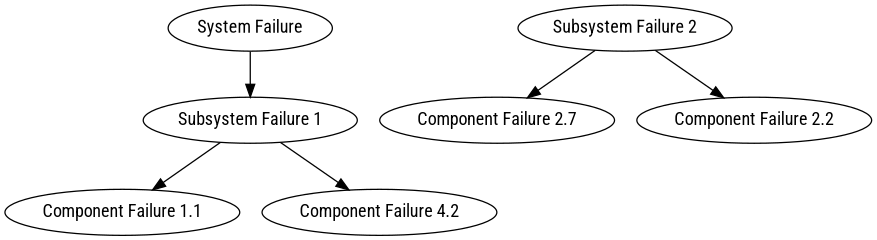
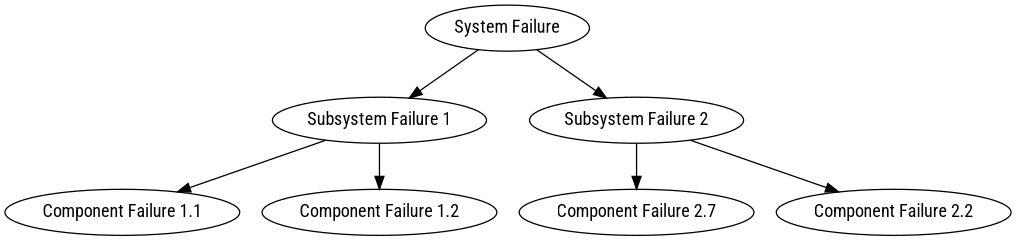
  digraph {
    fontname="Roboto Condensed"
    node [fontname="Roboto Condensed"]
    edge [fontname="Roboto Condensed"]
    n1 [label="System Failure"]
    n2 [label="Subsystem Failure 1"]
    n3 [label="Subsystem Failure 2"]
    n4 [label="Component Failure 1.1"]
-   n5 [label="Component Failure 4.2"]
+   n5 [label="Component Failure 1.2"]
    n6 [label="Component Failure 2.7"]
    n7 [label="Component Failure 2.2"]
    n1 -> n2
+   n1 -> n3
    n2 -> n4
    n2 -> n5
    n3 -> n6
    n3 -> n7
  }
